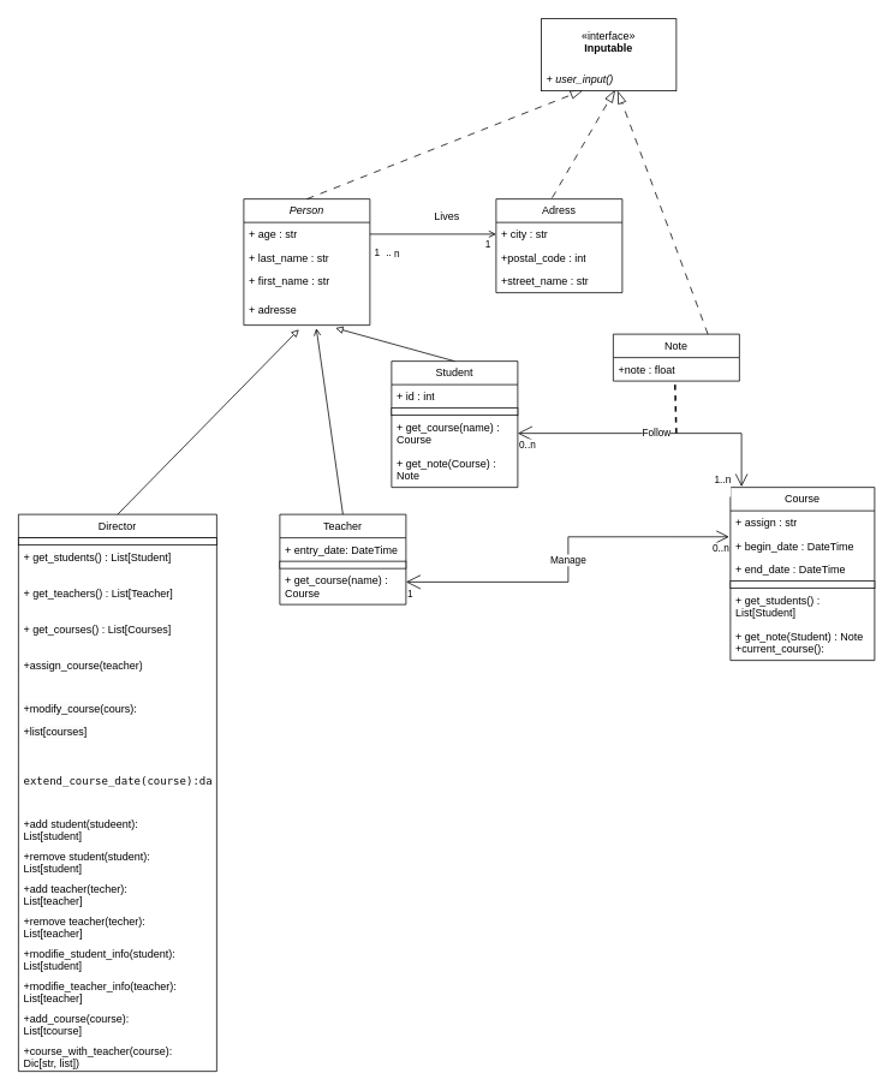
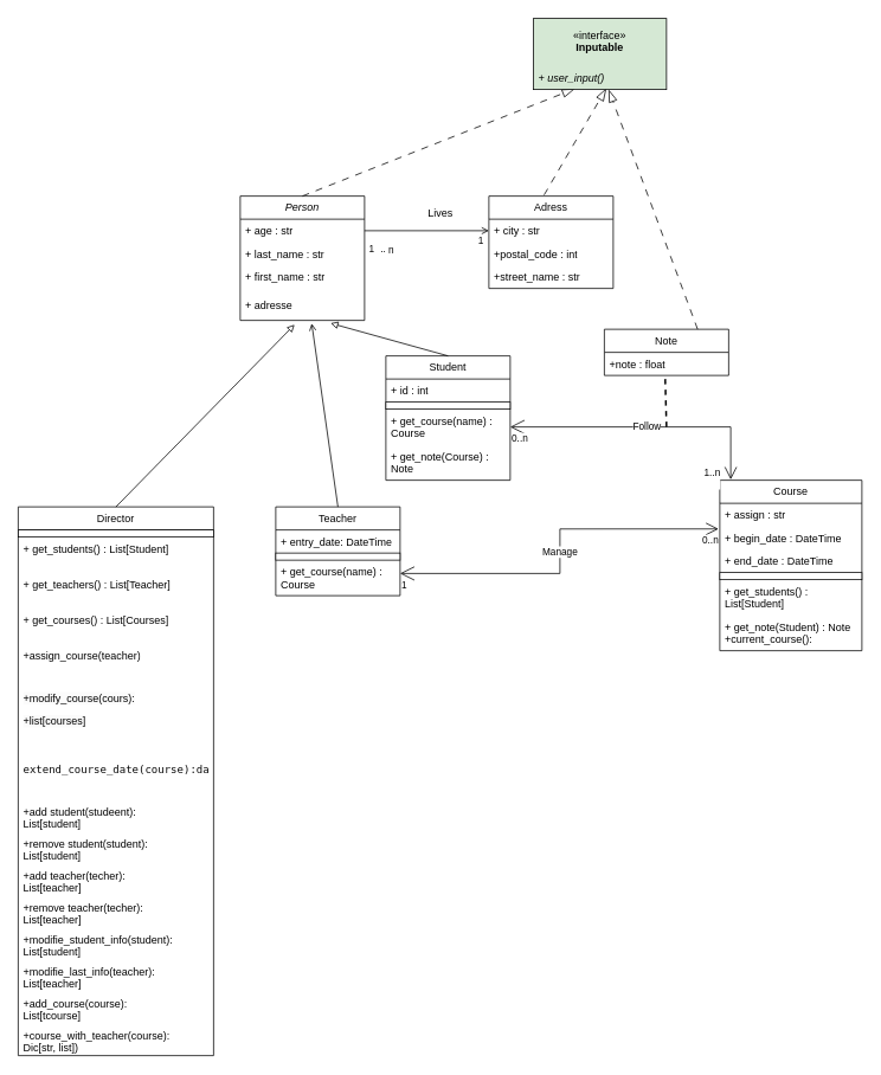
  <mxCell id="0" />
  <mxCell id="1" parent="0" />
  <mxCell id="2" value="&lt;i&gt;Person&lt;/i&gt;" style="swimlane;fontStyle=0;childLayout=stackLayout;horizontal=1;startSize=26;fillColor=none;horizontalStack=0;resizeParent=1;resizeParentMax=0;resizeLast=0;collapsible=1;marginBottom=0;whiteSpace=wrap;html=1;" parent="1" vertex="1"><mxGeometry x="270" y="220" width="140" height="140" as="geometry" /></mxCell>
  <mxCell id="3" value="+ age : str" style="text;strokeColor=none;fillColor=none;align=left;verticalAlign=top;spacingLeft=4;spacingRight=4;overflow=hidden;rotatable=0;points=[[0,0.5],[1,0.5]];portConstraint=eastwest;whiteSpace=wrap;html=1;" parent="2" vertex="1"><mxGeometry y="26" width="140" height="26" as="geometry" /></mxCell>
  <mxCell id="4" value="+ last_name : str" style="text;strokeColor=none;fillColor=none;align=left;verticalAlign=top;spacingLeft=4;spacingRight=4;overflow=hidden;rotatable=0;points=[[0,0.5],[1,0.5]];portConstraint=eastwest;whiteSpace=wrap;html=1;" parent="2" vertex="1"><mxGeometry y="52" width="140" height="26" as="geometry" /></mxCell>
  <mxCell id="5" value="+ first_name : str" style="text;strokeColor=none;fillColor=none;align=left;verticalAlign=top;spacingLeft=4;spacingRight=4;overflow=hidden;rotatable=0;points=[[0,0.5],[1,0.5]];portConstraint=eastwest;whiteSpace=wrap;html=1;" parent="2" vertex="1"><mxGeometry y="78" width="140" height="32" as="geometry" /></mxCell>
  <mxCell id="6" value="+ adresse" style="text;strokeColor=none;fillColor=none;align=left;verticalAlign=top;spacingLeft=4;spacingRight=4;overflow=hidden;rotatable=0;points=[[0,0.5],[1,0.5]];portConstraint=eastwest;whiteSpace=wrap;html=1;" parent="2" vertex="1"><mxGeometry y="110" width="140" height="30" as="geometry" /></mxCell>
  <mxCell id="7" value="&lt;span style=&quot;text-align: left;&quot;&gt;Adress&lt;/span&gt;" style="swimlane;fontStyle=0;childLayout=stackLayout;horizontal=1;startSize=26;fillColor=none;horizontalStack=0;resizeParent=1;resizeParentMax=0;resizeLast=0;collapsible=1;marginBottom=0;whiteSpace=wrap;html=1;" parent="1" vertex="1"><mxGeometry x="550" y="220" width="140" height="104" as="geometry" /></mxCell>
  <mxCell id="8" value="+ city : str" style="text;strokeColor=none;fillColor=none;align=left;verticalAlign=top;spacingLeft=4;spacingRight=4;overflow=hidden;rotatable=0;points=[[0,0.5],[1,0.5]];portConstraint=eastwest;whiteSpace=wrap;html=1;" parent="7" vertex="1"><mxGeometry y="26" width="140" height="26" as="geometry" /></mxCell>
  <mxCell id="9" value="+postal_code : int" style="text;strokeColor=none;fillColor=none;align=left;verticalAlign=top;spacingLeft=4;spacingRight=4;overflow=hidden;rotatable=0;points=[[0,0.5],[1,0.5]];portConstraint=eastwest;whiteSpace=wrap;html=1;" parent="7" vertex="1"><mxGeometry y="52" width="140" height="26" as="geometry" /></mxCell>
  <mxCell id="10" value="+street_name : str" style="text;strokeColor=none;fillColor=none;align=left;verticalAlign=top;spacingLeft=4;spacingRight=4;overflow=hidden;rotatable=0;points=[[0,0.5],[1,0.5]];portConstraint=eastwest;whiteSpace=wrap;html=1;" parent="7" vertex="1"><mxGeometry y="78" width="140" height="26" as="geometry" /></mxCell>
  <mxCell id="11" value="" style="endArrow=none;endFill=0;html=1;rounded=0;entryX=1;entryY=0.5;entryDx=0;entryDy=0;exitX=0;exitY=0.5;exitDx=0;exitDy=0;startArrow=open;startFill=0;" parent="1" source="8" target="3" edge="1"><mxGeometry width="160" relative="1" as="geometry"><mxPoint x="550" y="220" as="sourcePoint" /><mxPoint x="540" y="250" as="targetPoint" /></mxGeometry></mxCell>
  <mxCell id="12" value="n" style="edgeLabel;html=1;align=center;verticalAlign=middle;resizable=0;points=[];" parent="11" vertex="1" connectable="0"><mxGeometry x="-0.79" relative="1" as="geometry"><mxPoint x="-96" y="21" as="offset" /></mxGeometry></mxCell>
  <mxCell id="13" value="1" style="edgeLabel;html=1;align=center;verticalAlign=middle;resizable=0;points=[];" parent="11" vertex="1" connectable="0"><mxGeometry x="0.831" relative="1" as="geometry"><mxPoint x="-5" y="20" as="offset" /></mxGeometry></mxCell>
  <mxCell id="14" value=".." style="edgeLabel;html=1;align=center;verticalAlign=middle;resizable=0;points=[];" parent="11" vertex="1" connectable="0"><mxGeometry x="-0.123" y="1" relative="1" as="geometry"><mxPoint x="-59" y="19" as="offset" /></mxGeometry></mxCell>
  <mxCell id="15" value="1" style="edgeLabel;html=1;align=center;verticalAlign=middle;resizable=0;points=[];" parent="11" vertex="1" connectable="0"><mxGeometry x="0.844" y="2" relative="1" as="geometry"><mxPoint x="119" y="8" as="offset" /></mxGeometry></mxCell>
  <mxCell id="16" value="Lives" style="text;html=1;align=center;verticalAlign=middle;resizable=0;points=[];autosize=1;strokeColor=none;fillColor=none;" parent="1" vertex="1"><mxGeometry x="470" y="225" width="50" height="30" as="geometry" /></mxCell>
  <mxCell id="17" value="Student" style="swimlane;fontStyle=0;childLayout=stackLayout;horizontal=1;startSize=26;fillColor=none;horizontalStack=0;resizeParent=1;resizeParentMax=0;resizeLast=0;collapsible=1;marginBottom=0;whiteSpace=wrap;html=1;" parent="1" vertex="1"><mxGeometry x="434" y="400" width="140" height="140" as="geometry"><mxRectangle x="270" y="230" width="80" height="30" as="alternateBounds" /></mxGeometry></mxCell>
  <mxCell id="18" value="+ id : int" style="text;strokeColor=none;fillColor=none;align=left;verticalAlign=top;spacingLeft=4;spacingRight=4;overflow=hidden;rotatable=0;points=[[0,0.5],[1,0.5]];portConstraint=eastwest;whiteSpace=wrap;html=1;" parent="17" vertex="1"><mxGeometry y="26" width="140" height="26" as="geometry" /></mxCell>
  <mxCell id="19" value="" style="rounded=0;whiteSpace=wrap;html=1;" parent="17" vertex="1"><mxGeometry y="52" width="140" height="8" as="geometry" /></mxCell>
  <mxCell id="20" value="+ get_course(name) : Course" style="text;strokeColor=none;fillColor=none;align=left;verticalAlign=top;spacingLeft=4;spacingRight=4;overflow=hidden;rotatable=0;points=[[0,0.5],[1,0.5]];portConstraint=eastwest;whiteSpace=wrap;html=1;" parent="17" vertex="1"><mxGeometry y="60" width="140" height="40" as="geometry" /></mxCell>
  <mxCell id="21" value="+ get_note(Course) : Note" style="text;strokeColor=none;fillColor=none;align=left;verticalAlign=top;spacingLeft=4;spacingRight=4;overflow=hidden;rotatable=0;points=[[0,0.5],[1,0.5]];portConstraint=eastwest;whiteSpace=wrap;html=1;" parent="17" vertex="1"><mxGeometry y="100" width="140" height="40" as="geometry" /></mxCell>
  <mxCell id="22" value="" style="endArrow=block;endFill=0;html=1;rounded=0;entryX=0.727;entryY=1.107;entryDx=0;entryDy=0;entryPerimeter=0;exitX=0.5;exitY=0;exitDx=0;exitDy=0;" parent="1" source="17" target="6" edge="1"><mxGeometry width="160" relative="1" as="geometry"><mxPoint x="500" y="370" as="sourcePoint" /><mxPoint x="530" y="450" as="targetPoint" /></mxGeometry></mxCell>
  <mxCell id="23" value="Teacher" style="swimlane;fontStyle=0;childLayout=stackLayout;horizontal=1;startSize=26;fillColor=none;horizontalStack=0;resizeParent=1;resizeParentMax=0;resizeLast=0;collapsible=1;marginBottom=0;whiteSpace=wrap;html=1;" parent="1" vertex="1"><mxGeometry x="310" y="570" width="140" height="100" as="geometry" /></mxCell>
  <mxCell id="24" value="+ entry_date: DateTime" style="text;strokeColor=none;fillColor=none;align=left;verticalAlign=top;spacingLeft=4;spacingRight=4;overflow=hidden;rotatable=0;points=[[0,0.5],[1,0.5]];portConstraint=eastwest;whiteSpace=wrap;html=1;" parent="23" vertex="1"><mxGeometry y="26" width="140" height="26" as="geometry" /></mxCell>
  <mxCell id="25" value="" style="rounded=0;whiteSpace=wrap;html=1;" parent="23" vertex="1"><mxGeometry y="52" width="140" height="8" as="geometry" /></mxCell>
  <mxCell id="26" value="+ get_course(name) : Course" style="text;strokeColor=none;fillColor=none;align=left;verticalAlign=top;spacingLeft=4;spacingRight=4;overflow=hidden;rotatable=0;points=[[0,0.5],[1,0.5]];portConstraint=eastwest;whiteSpace=wrap;html=1;" parent="23" vertex="1"><mxGeometry y="60" width="140" height="40" as="geometry" /></mxCell>
  <mxCell id="27" value="" style="endArrow=open;endFill=0;html=1;rounded=0;entryX=0.575;entryY=1.116;entryDx=0;entryDy=0;entryPerimeter=0;exitX=0.5;exitY=0;exitDx=0;exitDy=0;" parent="1" source="23" target="6" edge="1"><mxGeometry width="160" relative="1" as="geometry"><mxPoint x="377.5" y="449" as="sourcePoint" /><mxPoint x="472.5" y="350" as="targetPoint" /></mxGeometry></mxCell>
  <mxCell id="28" value="Director" style="swimlane;fontStyle=0;childLayout=stackLayout;horizontal=1;startSize=26;fillColor=none;horizontalStack=0;resizeParent=1;resizeParentMax=0;resizeLast=0;collapsible=1;marginBottom=0;whiteSpace=wrap;html=1;strokeColor=default;" parent="1" vertex="1"><mxGeometry x="20" y="570" width="220" height="618" as="geometry" /></mxCell>
  <mxCell id="29" value="" style="rounded=0;whiteSpace=wrap;html=1;" parent="28" vertex="1"><mxGeometry y="26" width="220" height="8" as="geometry" /></mxCell>
  <mxCell id="30" value="+ get_students() : List[Student]" style="text;strokeColor=none;fillColor=none;align=left;verticalAlign=top;spacingLeft=4;spacingRight=4;overflow=hidden;rotatable=0;points=[[0,0.5],[1,0.5]];portConstraint=eastwest;whiteSpace=wrap;html=1;" parent="28" vertex="1"><mxGeometry y="34" width="220" height="40" as="geometry" /></mxCell>
  <mxCell id="31" value="+ get_teachers() : List[Teacher]" style="text;strokeColor=none;fillColor=none;align=left;verticalAlign=top;spacingLeft=4;spacingRight=4;overflow=hidden;rotatable=0;points=[[0,0.5],[1,0.5]];portConstraint=eastwest;whiteSpace=wrap;html=1;" parent="28" vertex="1"><mxGeometry y="74" width="220" height="40" as="geometry" /></mxCell>
  <mxCell id="32" value="+ get_courses() : List[Courses]" style="text;strokeColor=none;fillColor=none;align=left;verticalAlign=top;spacingLeft=4;spacingRight=4;overflow=hidden;rotatable=0;points=[[0,0.5],[1,0.5]];portConstraint=eastwest;whiteSpace=wrap;html=1;" parent="28" vertex="1"><mxGeometry y="114" width="220" height="40" as="geometry" /></mxCell>
  <mxCell id="33" value="+assign_course(teacher)" style="text;strokeColor=none;fillColor=none;align=left;verticalAlign=top;spacingLeft=4;spacingRight=4;overflow=hidden;rotatable=0;points=[[0,0.5],[1,0.5]];portConstraint=eastwest;whiteSpace=wrap;html=1;" parent="28" vertex="1"><mxGeometry y="154" width="220" height="36" as="geometry" /></mxCell>
  <mxCell id="34" value="&lt;div style=&quot;color: rgb(8, 8, 8); background-color: rgb(255, 255, 255);&quot;&gt;&lt;pre style=&quot;font-family:'JetBrains Mono',monospace;font-size:9,8pt;&quot;&gt;&lt;span style=&quot;color: rgb(0, 0, 0); font-family: Helvetica; white-space: normal; background-color: rgb(251, 251, 251);&quot;&gt;+modify_course(cours):&lt;/span&gt;&lt;br&gt;&lt;/pre&gt;&lt;pre style=&quot;font-family:'JetBrains Mono',monospace;font-size:9,8pt;&quot;&gt;&lt;span style=&quot;color: rgb(0, 0, 0); font-family: Helvetica; white-space: normal; background-color: rgb(251, 251, 251);&quot;&gt;+list[courses]&lt;/span&gt;&lt;br&gt;&lt;/pre&gt;&lt;/div&gt;" style="text;strokeColor=none;fillColor=none;align=left;verticalAlign=top;spacingLeft=4;spacingRight=4;overflow=hidden;rotatable=0;points=[[0,0.5],[1,0.5]];portConstraint=eastwest;whiteSpace=wrap;html=1;" parent="28" vertex="1"><mxGeometry y="190" width="220" height="80" as="geometry" /></mxCell>
  <mxCell id="35" value="&lt;div style=&quot;color: rgb(8, 8, 8);&quot;&gt;&lt;pre style=&quot;background-color: rgb(255, 255, 255); font-family: &amp;quot;JetBrains Mono&amp;quot;, monospace;&quot;&gt;extend_course_date(course):date&lt;/pre&gt;&lt;/div&gt;" style="text;strokeColor=none;fillColor=none;align=left;verticalAlign=top;spacingLeft=4;spacingRight=4;overflow=hidden;rotatable=0;points=[[0,0.5],[1,0.5]];portConstraint=eastwest;whiteSpace=wrap;html=1;" parent="28" vertex="1"><mxGeometry y="270" width="220" height="60" as="geometry" /></mxCell>
  <mxCell id="36" value="+add student(studeent):&lt;div&gt;List[student]&lt;/div&gt;" style="text;strokeColor=none;fillColor=none;align=left;verticalAlign=top;spacingLeft=4;spacingRight=4;overflow=hidden;rotatable=0;points=[[0,0.5],[1,0.5]];portConstraint=eastwest;whiteSpace=wrap;html=1;" vertex="1" parent="28"><mxGeometry y="330" width="220" height="36" as="geometry" /></mxCell>
  <mxCell id="37" value="+remove student(student):&lt;div&gt;List[student]&lt;/div&gt;" style="text;strokeColor=none;fillColor=none;align=left;verticalAlign=top;spacingLeft=4;spacingRight=4;overflow=hidden;rotatable=0;points=[[0,0.5],[1,0.5]];portConstraint=eastwest;whiteSpace=wrap;html=1;" parent="28" vertex="1"><mxGeometry y="366" width="220" height="36" as="geometry" /></mxCell>
  <mxCell id="38" value="+add teacher(techer):&lt;div&gt;List[teacher]&lt;/div&gt;" style="text;strokeColor=none;fillColor=none;align=left;verticalAlign=top;spacingLeft=4;spacingRight=4;overflow=hidden;rotatable=0;points=[[0,0.5],[1,0.5]];portConstraint=eastwest;whiteSpace=wrap;html=1;" vertex="1" parent="28"><mxGeometry y="402" width="220" height="36" as="geometry" /></mxCell>
  <mxCell id="39" value="+remove teacher(techer):&lt;div&gt;List[teacher]&lt;/div&gt;" style="text;strokeColor=none;fillColor=none;align=left;verticalAlign=top;spacingLeft=4;spacingRight=4;overflow=hidden;rotatable=0;points=[[0,0.5],[1,0.5]];portConstraint=eastwest;whiteSpace=wrap;html=1;" vertex="1" parent="28"><mxGeometry y="438" width="220" height="36" as="geometry" /></mxCell>
  <mxCell id="40" value="+modifie_student_info(student):&lt;div&gt;List[student]&lt;/div&gt;" style="text;strokeColor=none;fillColor=none;align=left;verticalAlign=top;spacingLeft=4;spacingRight=4;overflow=hidden;rotatable=0;points=[[0,0.5],[1,0.5]];portConstraint=eastwest;whiteSpace=wrap;html=1;" vertex="1" parent="28"><mxGeometry y="474" width="220" height="36" as="geometry" /></mxCell>
- <mxCell id="41" value="+modifie_teacher_info(teacher):&lt;div&gt;List[teacher]&lt;/div&gt;" style="text;strokeColor=none;fillColor=none;align=left;verticalAlign=top;spacingLeft=4;spacingRight=4;overflow=hidden;rotatable=0;points=[[0,0.5],[1,0.5]];portConstraint=eastwest;whiteSpace=wrap;html=1;" vertex="1" parent="28"><mxGeometry y="510" width="220" height="36" as="geometry" /></mxCell>
+ <mxCell id="41" value="+modifie_last_info(teacher):&lt;div&gt;List[teacher]&lt;/div&gt;" style="text;strokeColor=none;fillColor=none;align=left;verticalAlign=top;spacingLeft=4;spacingRight=4;overflow=hidden;rotatable=0;points=[[0,0.5],[1,0.5]];portConstraint=eastwest;whiteSpace=wrap;html=1;" vertex="1" parent="28"><mxGeometry y="510" width="220" height="36" as="geometry" /></mxCell>
  <mxCell id="42" value="+add_course(course):&lt;div&gt;List[tcourse]&lt;/div&gt;" style="text;strokeColor=none;fillColor=none;align=left;verticalAlign=top;spacingLeft=4;spacingRight=4;overflow=hidden;rotatable=0;points=[[0,0.5],[1,0.5]];portConstraint=eastwest;whiteSpace=wrap;html=1;" vertex="1" parent="28"><mxGeometry y="546" width="220" height="36" as="geometry" /></mxCell>
  <mxCell id="43" value="+course_with_teacher(course):&lt;div&gt;Dic[str, list])&lt;/div&gt;" style="text;strokeColor=none;fillColor=none;align=left;verticalAlign=top;spacingLeft=4;spacingRight=4;overflow=hidden;rotatable=0;points=[[0,0.5],[1,0.5]];portConstraint=eastwest;whiteSpace=wrap;html=1;" vertex="1" parent="28"><mxGeometry y="582" width="220" height="36" as="geometry" /></mxCell>
  <mxCell id="44" value="" style="endArrow=block;endFill=0;html=1;rounded=0;entryX=0.437;entryY=1.16;entryDx=0;entryDy=0;entryPerimeter=0;exitX=0.5;exitY=0;exitDx=0;exitDy=0;" parent="1" source="28" target="6" edge="1"><mxGeometry width="160" relative="1" as="geometry"><mxPoint x="475" y="470" as="sourcePoint" /><mxPoint x="400" y="373" as="targetPoint" /></mxGeometry></mxCell>
  <mxCell id="45" value="Course" style="swimlane;fontStyle=0;childLayout=stackLayout;horizontal=1;startSize=26;fillColor=none;horizontalStack=0;resizeParent=1;resizeParentMax=0;resizeLast=0;collapsible=1;marginBottom=0;whiteSpace=wrap;html=1;" parent="1" vertex="1"><mxGeometry x="810" y="540" width="160" height="192" as="geometry" /></mxCell>
  <mxCell id="46" value="+ assign : str" style="text;strokeColor=none;fillColor=none;align=left;verticalAlign=top;spacingLeft=4;spacingRight=4;overflow=hidden;rotatable=0;points=[[0,0.5],[1,0.5]];portConstraint=eastwest;whiteSpace=wrap;html=1;" parent="45" vertex="1"><mxGeometry y="26" width="160" height="26" as="geometry" /></mxCell>
  <mxCell id="47" value="+ begin_date : DateTime" style="text;strokeColor=none;fillColor=none;align=left;verticalAlign=top;spacingLeft=4;spacingRight=4;overflow=hidden;rotatable=0;points=[[0,0.5],[1,0.5]];portConstraint=eastwest;whiteSpace=wrap;html=1;" parent="45" vertex="1"><mxGeometry y="52" width="160" height="26" as="geometry" /></mxCell>
  <mxCell id="48" value="+ end_date : DateTime" style="text;strokeColor=none;fillColor=none;align=left;verticalAlign=top;spacingLeft=4;spacingRight=4;overflow=hidden;rotatable=0;points=[[0,0.5],[1,0.5]];portConstraint=eastwest;whiteSpace=wrap;html=1;" parent="45" vertex="1"><mxGeometry y="78" width="160" height="26" as="geometry" /></mxCell>
  <mxCell id="49" value="" style="rounded=0;whiteSpace=wrap;html=1;" parent="45" vertex="1"><mxGeometry y="104" width="160" height="8" as="geometry" /></mxCell>
  <mxCell id="50" value="+ get_students() : List[Student]" style="text;strokeColor=none;fillColor=none;align=left;verticalAlign=top;spacingLeft=4;spacingRight=4;overflow=hidden;rotatable=0;points=[[0,0.5],[1,0.5]];portConstraint=eastwest;whiteSpace=wrap;html=1;" parent="45" vertex="1"><mxGeometry y="112" width="160" height="40" as="geometry" /></mxCell>
  <mxCell id="51" value="+ get_note(Student) : Note&lt;div&gt;+current_course():&lt;span style=&quot;background-color: rgb(252, 244, 212); font-family: &amp;quot;JetBrains Mono&amp;quot;, monospace; color: rgb(8, 8, 8);&quot;&gt;&lt;br&gt;&lt;/span&gt;&lt;/div&gt;" style="text;strokeColor=none;fillColor=none;align=left;verticalAlign=top;spacingLeft=4;spacingRight=4;overflow=hidden;rotatable=0;points=[[0,0.5],[1,0.5]];portConstraint=eastwest;whiteSpace=wrap;html=1;" parent="45" vertex="1"><mxGeometry y="152" width="160" height="40" as="geometry" /></mxCell>
  <mxCell id="52" value="Note" style="swimlane;fontStyle=0;childLayout=stackLayout;horizontal=1;startSize=26;fillColor=none;horizontalStack=0;resizeParent=1;resizeParentMax=0;resizeLast=0;collapsible=1;marginBottom=0;whiteSpace=wrap;html=1;" parent="1" vertex="1"><mxGeometry x="680" y="370" width="140" height="52" as="geometry" /></mxCell>
  <mxCell id="53" value="+note : float" style="text;strokeColor=none;fillColor=none;align=left;verticalAlign=top;spacingLeft=4;spacingRight=4;overflow=hidden;rotatable=0;points=[[0,0.5],[1,0.5]];portConstraint=eastwest;whiteSpace=wrap;html=1;" parent="52" vertex="1"><mxGeometry y="26" width="140" height="26" as="geometry" /></mxCell>
  <mxCell id="54" value="Manage" style="endArrow=open;html=1;endSize=12;startArrow=open;startSize=14;startFill=0;edgeStyle=orthogonalEdgeStyle;rounded=0;exitX=1;exitY=0.75;exitDx=0;exitDy=0;entryX=-0.009;entryY=0.11;entryDx=0;entryDy=0;entryPerimeter=0;" parent="1" source="23" target="47" edge="1"><mxGeometry relative="1" as="geometry"><mxPoint x="470" y="510" as="sourcePoint" /><mxPoint x="630" y="510" as="targetPoint" /></mxGeometry></mxCell>
  <mxCell id="55" value="1" style="edgeLabel;resizable=0;html=1;align=left;verticalAlign=top;" parent="54" connectable="0" vertex="1"><mxGeometry x="-1" relative="1" as="geometry" /></mxCell>
  <mxCell id="56" value="0..n" style="edgeLabel;resizable=0;html=1;align=right;verticalAlign=top;" parent="54" connectable="0" vertex="1"><mxGeometry x="1" relative="1" as="geometry" /></mxCell>
  <mxCell id="57" value="Follow" style="endArrow=open;html=1;endSize=12;startArrow=open;startSize=14;startFill=0;edgeStyle=orthogonalEdgeStyle;rounded=0;entryX=0.077;entryY=-0.004;entryDx=0;entryDy=0;entryPerimeter=0;exitX=1;exitY=0.5;exitDx=0;exitDy=0;" parent="1" source="20" target="45" edge="1"><mxGeometry relative="1" as="geometry"><mxPoint x="590" y="420" as="sourcePoint" /><mxPoint x="730" y="490" as="targetPoint" /></mxGeometry></mxCell>
  <mxCell id="58" value="0..n" style="edgeLabel;resizable=0;html=1;align=left;verticalAlign=top;" parent="57" connectable="0" vertex="1"><mxGeometry x="-1" relative="1" as="geometry" /></mxCell>
  <mxCell id="59" value="&lt;div&gt;1..n&lt;/div&gt;&lt;div&gt;&lt;br&gt;&lt;/div&gt;" style="edgeLabel;resizable=0;html=1;align=right;verticalAlign=top;" parent="57" connectable="0" vertex="1"><mxGeometry x="1" relative="1" as="geometry"><mxPoint x="-11" y="-22" as="offset" /></mxGeometry></mxCell>
  <mxCell id="60" value="" style="endArrow=none;dashed=1;html=1;strokeWidth=2;rounded=0;entryX=0.489;entryY=1.046;entryDx=0;entryDy=0;entryPerimeter=0;" parent="1" target="53" edge="1"><mxGeometry width="50" height="50" relative="1" as="geometry"><mxPoint x="750" y="480" as="sourcePoint" /><mxPoint x="680" y="450" as="targetPoint" /></mxGeometry></mxCell>
  <mxCell id="61" value="" style="endArrow=blockThin;endFill=0;endSize=12;html=1;rounded=0;exitX=0.5;exitY=0;exitDx=0;exitDy=0;entryX=0.292;entryY=0.968;entryDx=0;entryDy=0;entryPerimeter=0;dashed=1;dashPattern=8 8;" parent="1" source="2" target="65" edge="1"><mxGeometry width="160" relative="1" as="geometry"><mxPoint x="480" y="220" as="sourcePoint" /><mxPoint x="640" y="220" as="targetPoint" /></mxGeometry></mxCell>
  <mxCell id="62" value="" style="endArrow=blockThin;endFill=0;endSize=12;html=1;rounded=0;exitX=0.444;exitY=-0.012;exitDx=0;exitDy=0;entryX=0.514;entryY=0.95;entryDx=0;entryDy=0;entryPerimeter=0;exitPerimeter=0;dashed=1;dashPattern=8 8;" parent="1" source="7" target="65" edge="1"><mxGeometry width="160" relative="1" as="geometry"><mxPoint x="443" y="241" as="sourcePoint" /><mxPoint x="574" y="100" as="targetPoint" /></mxGeometry></mxCell>
  <mxCell id="63" value="" style="endArrow=blockThin;endFill=0;endSize=12;html=1;rounded=0;exitX=0.75;exitY=0;exitDx=0;exitDy=0;dashed=1;dashPattern=8 8;" parent="1" source="52" target="65" edge="1"><mxGeometry width="160" relative="1" as="geometry"><mxPoint x="816" y="250" as="sourcePoint" /><mxPoint x="710" y="110" as="targetPoint" /></mxGeometry></mxCell>
- <mxCell id="64" value="«interface»&lt;br&gt;&lt;b&gt;Inputable&lt;br&gt;&lt;br&gt;&lt;br&gt;&lt;/b&gt;" style="html=1;whiteSpace=wrap;" parent="1" vertex="1"><mxGeometry x="600" y="20" width="150" height="80" as="geometry" /></mxCell>
+ <mxCell id="64" value="«interface»&lt;br&gt;&lt;b&gt;Inputable&lt;br&gt;&lt;br&gt;&lt;br&gt;&lt;/b&gt;" style="html=1;whiteSpace=wrap;fillColor=#d5e8d4;" parent="1" vertex="1"><mxGeometry x="600" y="20" width="150" height="80" as="geometry" /></mxCell>
  <mxCell id="65" value="&lt;i&gt;+ user_input()&lt;/i&gt;" style="text;strokeColor=none;fillColor=none;align=left;verticalAlign=top;spacingLeft=4;spacingRight=4;overflow=hidden;rotatable=0;points=[[0,0.5],[1,0.5]];portConstraint=eastwest;whiteSpace=wrap;html=1;" parent="1" vertex="1"><mxGeometry x="600" y="74" width="160" height="26" as="geometry" /></mxCell>
  <mxCell id="66" value="&lt;pre style=&quot;forced-color-adjust: none; color: rgb(8, 8, 8); font-size: 12px; font-style: normal; font-variant-ligatures: normal; font-variant-caps: normal; font-weight: 400; letter-spacing: normal; orphans: 2; text-align: left; text-indent: 0px; text-transform: none; widows: 2; word-spacing: 0px; -webkit-text-stroke-width: 0px; text-decoration-thickness: initial; text-decoration-style: initial; text-decoration-color: initial; font-family: &amp;quot;JetBrains Mono&amp;quot;, monospace;&quot;&gt;&lt;br&gt;&lt;/pre&gt;" style="text;whiteSpace=wrap;html=1;" parent="1" vertex="1"><mxGeometry x="400" y="820" width="180" height="80" as="geometry" /></mxCell>
